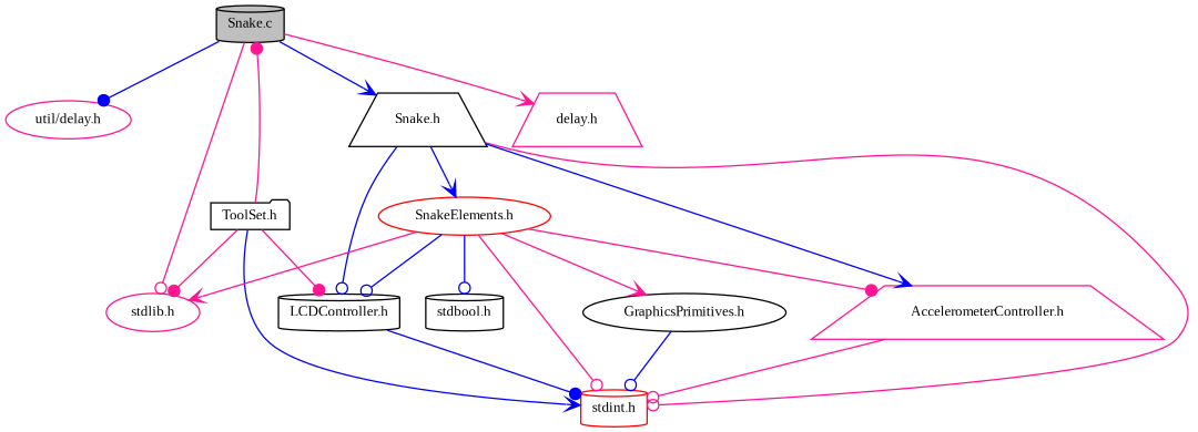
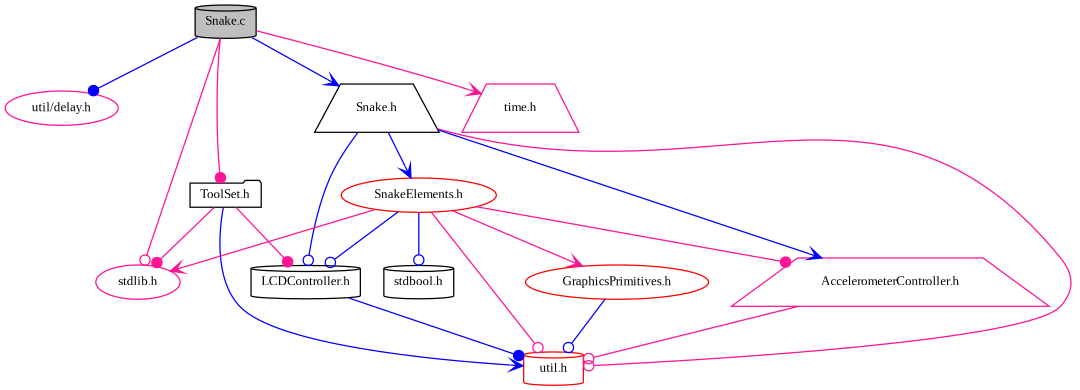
  digraph {
    node [color=black fillcolor=white fontname=TimesNewRoman fontsize=10 shape=cylinder style=filled]
    edge [arrowhead=odot color=deeppink fontname=TimesNewRoman fontsize=10 labelfontname=TimesNewRoman labelfontsize=10 style=solid]
    n1 [fillcolor=grey75 fontcolor=black height=0.2 label="Snake.c" width=0.4]
    n2 [color=deeppink height=0.2 label="util/delay.h" shape=ellipse width=0.4]
    n3 [color=deeppink height=0.2 label="stdlib.h" shape=ellipse width=0.4]
-   n4 [color=deeppink height=0.2 label="delay.h" shape=trapezium width=0.4]
+   n4 [color=deeppink height=0.2 label="time.h" shape=trapezium width=0.4]
    n5 [height=0.2 label="Snake.h" shape=trapezium width=0.4]
    n6 [height=0.2 label="ToolSet.h" shape=folder width=0.4]
-   n7 [color=red height=0.2 label="stdint.h" width=0.4]
+   n7 [color=red height=0.2 label="util.h" width=0.4]
    n8 [height=0.2 label="LCDController.h" width=0.4]
    n9 [color=red height=0.2 label="SnakeElements.h" shape=ellipse width=0.4]
    n10 [color=deeppink height=0.2 label="AccelerometerController.h" shape=trapezium width=0.4]
    n11 [height=0.2 label="stdbool.h" width=0.4]
-   n12 [height=0.2 label="GraphicsPrimitives.h" shape=ellipse width=0.4]
+   n12 [color=red height=0.2 label="GraphicsPrimitives.h" shape=ellipse width=0.4]
    n1 -> n2 [arrowhead=dot color=blue]
    n1 -> n3
    n1 -> n4 [arrowhead=vee]
    n1 -> n5 [arrowhead=vee color=blue]
-   n6 -> n1 [arrowhead=dot]
+   n1 -> n6 [arrowhead=dot]
    n5 -> n7
    n5 -> n8 [color=blue]
    n5 -> n9 [arrowhead=vee color=blue]
    n5 -> n10 [arrowhead=vee color=blue]
    n6 -> n3 [arrowhead=dot]
    n6 -> n7 [arrowhead=vee color=blue]
    n6 -> n8 [arrowhead=dot]
    n8 -> n7 [arrowhead=dot color=blue]
    n9 -> n3 [arrowhead=vee]
    n9 -> n7
    n9 -> n8 [color=blue]
    n9 -> n10 [arrowhead=dot]
    n9 -> n11 [color=blue]
    n9 -> n12 [arrowhead=vee]
    n10 -> n7
    n12 -> n7 [color=blue]
  }
